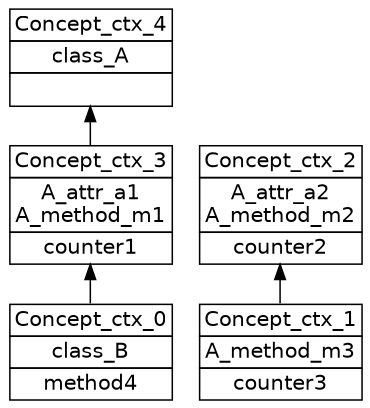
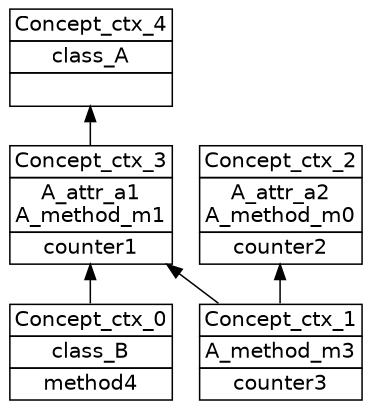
  digraph {
    nodesep=0.2
    rankdir=BT
    ranksep=0.3
    node [fontname="DejaVu Sans" margin="0.03,0.03" shape=none]
    edge [headport=p tailport=p]
    n1 [label=<<table border="0" cellborder="1" cellspacing="0" port="p"><tr><td>Concept_ctx_0</td></tr><tr><td>class_B<br/></td></tr><tr><td>method4<br/></td></tr></table>>]
    n2 [label=<<table border="0" cellborder="1" cellspacing="0" port="p"><tr><td>Concept_ctx_3</td></tr><tr><td>A_attr_a1<br/>A_method_m1<br/></td></tr><tr><td>counter1<br/></td></tr></table>>]
    n3 [label=<<table border="0" cellborder="1" cellspacing="0" port="p"><tr><td>Concept_ctx_4</td></tr><tr><td>class_A<br/></td></tr><tr><td><br/></td></tr></table>>]
-   n4 [label=<<table border="0" cellborder="1" cellspacing="0" port="p"><tr><td>Concept_ctx_2</td></tr><tr><td>A_attr_a2<br/>A_method_m2<br/></td></tr><tr><td>counter2<br/></td></tr></table>>]
+   n4 [label=<<table border="0" cellborder="1" cellspacing="0" port="p"><tr><td>Concept_ctx_2</td></tr><tr><td>A_attr_a2<br/>A_method_m0<br/></td></tr><tr><td>counter2<br/></td></tr></table>>]
    n5 [label=<<table border="0" cellborder="1" cellspacing="0" port="p"><tr><td>Concept_ctx_1</td></tr><tr><td>A_method_m3<br/></td></tr><tr><td>counter3<br/></td></tr></table>>]
    n1 -> n2
    n2 -> n3
+   n5 -> n2
    n5 -> n4
  }
